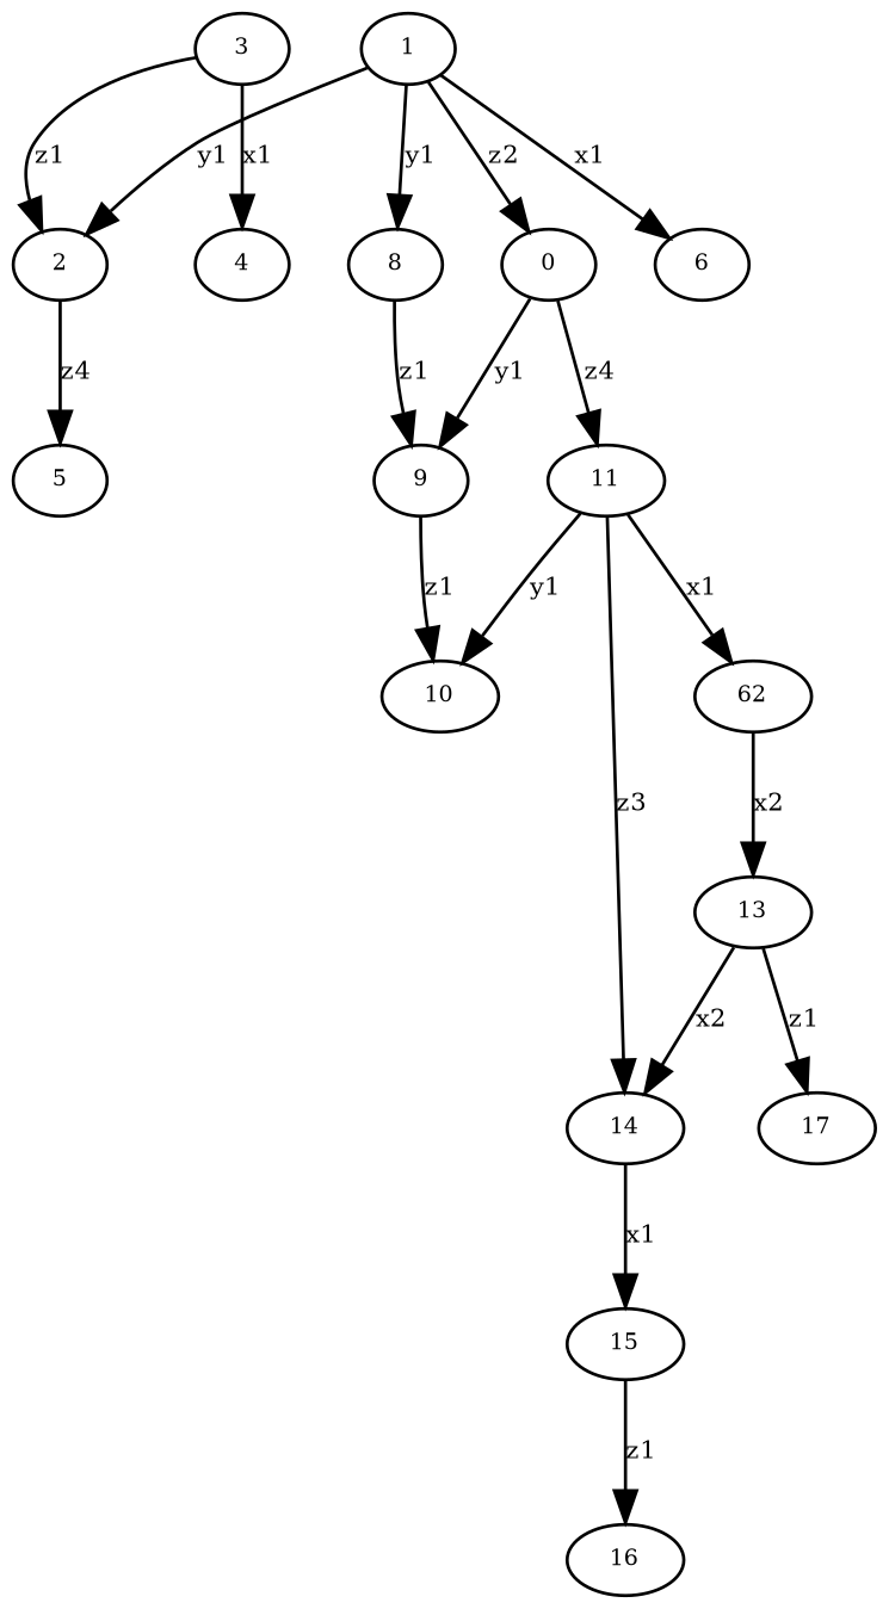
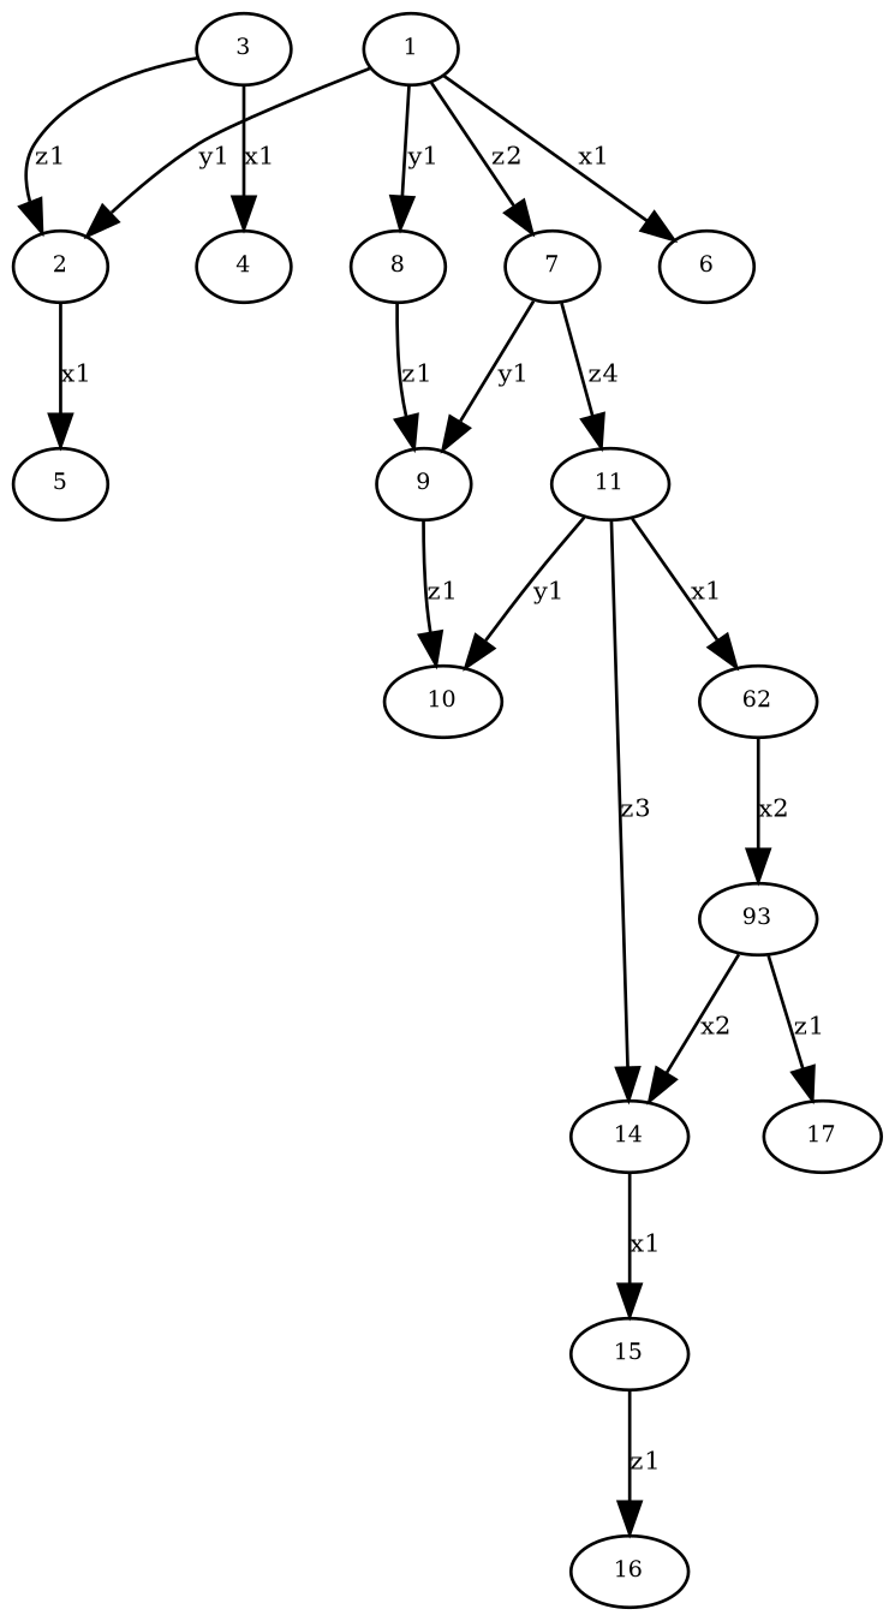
  digraph {
    node [fontsize=7]
    edge [fontsize=8]
    n1 [height=.01 label=1 width=.01]
    n2 [height=.01 label=2 width=.01]
    n3 [height=.01 label=8 width=.01]
    n4 [height=.01 label=6 width=.01]
-   n5 [height=.01 label=0 width=.01]
+   n5 [height=.01 label=7 width=.01]
    n6 [height=.01 label=5 width=.01]
    n7 [height=.01 label=9 width=.01]
    n8 [height=.01 label=11 width=.01]
    n9 [height=.01 label=10 width=.01]
    n10 [height=.01 label=62 width=.01]
    n11 [height=.01 label=14 width=.01]
    n12 [height=.01 label=3 width=.01]
    n13 [height=.01 label=4 width=.01]
-   n14 [height=.01 label=13 width=.01]
+   n14 [height=.01 label=93 width=.01]
    n15 [height=.01 label=15 width=.01]
    n16 [height=.01 label=17 width=.01]
    n17 [height=.01 label=16 width=.01]
    n1 -> n2 [label=y1]
    n1 -> n3 [label=y1]
    n1 -> n4 [label=x1]
    n1 -> n5 [label=z2]
-   n2 -> n6 [label=z4]
+   n2 -> n6 [label=x1]
    n3 -> n7 [label=z1]
    n5 -> n7 [label=y1]
    n5 -> n8 [label=z4]
    n7 -> n9 [label=z1]
    n8 -> n9 [label=y1]
    n8 -> n10 [label=x1]
    n8 -> n11 [label=z3]
    n10 -> n14 [label=x2]
    n11 -> n15 [label=x1]
    n12 -> n2 [label=z1]
    n12 -> n13 [label=x1]
    n14 -> n11 [label=x2]
    n14 -> n16 [label=z1]
    n15 -> n17 [label=z1]
  }
